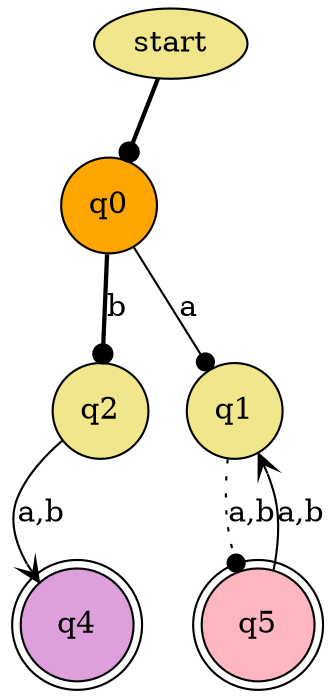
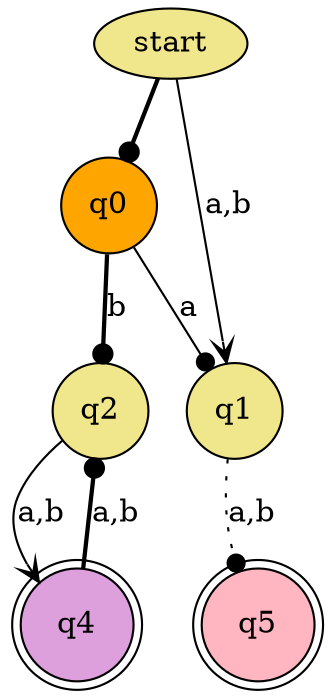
  digraph {
    rankdir=TB
    shape=circle
    node [fillcolor=khaki style=filled shape=circle]
    edge [arrowhead=dot style=bold]
    start [height=0.00001 width=0.00001 shape=""]
    n2 [fillcolor=orange label=q0]
    n3 [label=q1]
    n4 [label=q2]
    n5 [fillcolor=lightpink label=q5 peripheries=2]
    n6 [fillcolor=plum label=q4 peripheries=2]
    start -> n2
    n2 -> n3 [label=a style=solid]
    n2 -> n4 [label=b]
    n3 -> n5 [label="a,b" style=dotted]
    n4 -> n6 [arrowhead=vee label="a,b" style=solid]
-   n5 -> n3 [arrowhead=vee label="a,b" style=solid]
+   start -> n3 [arrowhead=vee label="a,b" style=solid]
+   n6 -> n4 [label="a,b"]
  }
